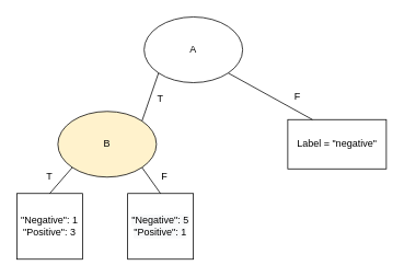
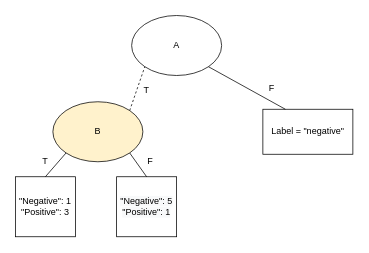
  <mxCell id="0" />
  <mxCell id="1" parent="0" />
  <mxCell id="2" value="A" style="ellipse;whiteSpace=wrap;html=1;" vertex="1" parent="1"><mxGeometry x="175" y="20" width="120" height="80" as="geometry" /></mxCell>
  <mxCell id="3" value="B" style="ellipse;whiteSpace=wrap;html=1;fillColor=#fff2cc;" vertex="1" parent="1"><mxGeometry x="70" y="135" width="120" height="80" as="geometry" /></mxCell>
  <mxCell id="4" value="Label = &quot;negative&quot;" style="rounded=0;whiteSpace=wrap;html=1;" vertex="1" parent="1"><mxGeometry x="350" y="145" width="120" height="60" as="geometry" /></mxCell>
- <mxCell id="5" value="" style="endArrow=none;html=1;entryX=0;entryY=1;entryDx=0;entryDy=0;exitX=1;exitY=0;exitDx=0;exitDy=0;" edge="1" parent="1" source="3" target="2"><mxGeometry width="50" height="50" relative="1" as="geometry"><mxPoint x="130" y="115" as="sourcePoint" /><mxPoint x="180" y="65" as="targetPoint" /></mxGeometry></mxCell>
+ <mxCell id="5" value="" style="endArrow=none;html=1;entryX=0;entryY=1;entryDx=0;entryDy=0;exitX=1;exitY=0;exitDx=0;exitDy=0;dashed=1;" edge="1" parent="1" source="3" target="2"><mxGeometry width="50" height="50" relative="1" as="geometry"><mxPoint x="130" y="115" as="sourcePoint" /><mxPoint x="180" y="65" as="targetPoint" /></mxGeometry></mxCell>
  <mxCell id="6" value="" style="endArrow=none;html=1;entryX=1;entryY=1;entryDx=0;entryDy=0;exitX=0.25;exitY=0;exitDx=0;exitDy=0;" edge="1" parent="1" source="4" target="2"><mxGeometry width="50" height="50" relative="1" as="geometry"><mxPoint x="170" y="305" as="sourcePoint" /><mxPoint x="220" y="255" as="targetPoint" /></mxGeometry></mxCell>
  <mxCell id="7" value="F" style="text;html=1;strokeColor=none;fillColor=none;align=center;verticalAlign=middle;whiteSpace=wrap;rounded=0;" vertex="1" parent="1"><mxGeometry x="342" y="107" width="40" height="20" as="geometry" /></mxCell>
  <mxCell id="8" value="T" style="text;html=1;strokeColor=none;fillColor=none;align=center;verticalAlign=middle;whiteSpace=wrap;rounded=0;" vertex="1" parent="1"><mxGeometry x="175" y="110" width="40" height="20" as="geometry" /></mxCell>
  <mxCell id="9" value="&quot;Negative&quot;: 1&lt;br&gt;&quot;Positive&quot;: 3" style="whiteSpace=wrap;html=1;aspect=fixed;" vertex="1" parent="1"><mxGeometry x="20" y="235" width="80" height="80" as="geometry" /></mxCell>
  <mxCell id="10" value="&lt;span style=&quot;color: rgb(0 , 0 , 0) ; font-family: &amp;#34;helvetica&amp;#34; ; font-size: 12px ; font-style: normal ; font-weight: 400 ; letter-spacing: normal ; text-align: center ; text-indent: 0px ; text-transform: none ; word-spacing: 0px ; background-color: rgb(248 , 249 , 250) ; display: inline ; float: none&quot;&gt;&quot;Negative&quot;: 5&lt;/span&gt;&lt;br style=&quot;color: rgb(0 , 0 , 0) ; font-family: &amp;#34;helvetica&amp;#34; ; font-size: 12px ; font-style: normal ; font-weight: 400 ; letter-spacing: normal ; text-align: center ; text-indent: 0px ; text-transform: none ; word-spacing: 0px ; background-color: rgb(248 , 249 , 250)&quot;&gt;&lt;span style=&quot;color: rgb(0 , 0 , 0) ; font-family: &amp;#34;helvetica&amp;#34; ; font-size: 12px ; font-style: normal ; font-weight: 400 ; letter-spacing: normal ; text-align: center ; text-indent: 0px ; text-transform: none ; word-spacing: 0px ; background-color: rgb(248 , 249 , 250) ; display: inline ; float: none&quot;&gt;&quot;Positive&quot;: 1&lt;/span&gt;" style="whiteSpace=wrap;html=1;aspect=fixed;" vertex="1" parent="1"><mxGeometry x="155" y="235" width="80" height="80" as="geometry" /></mxCell>
  <mxCell id="11" value="" style="endArrow=none;html=1;entryX=0;entryY=1;entryDx=0;entryDy=0;exitX=0.5;exitY=0;exitDx=0;exitDy=0;" edge="1" parent="1" source="9" target="3"><mxGeometry width="50" height="50" relative="1" as="geometry"><mxPoint x="-50" y="215" as="sourcePoint" /><mxPoint x="0" y="165" as="targetPoint" /></mxGeometry></mxCell>
  <mxCell id="12" value="" style="endArrow=none;html=1;entryX=1;entryY=1;entryDx=0;entryDy=0;exitX=0.5;exitY=0;exitDx=0;exitDy=0;" edge="1" parent="1" source="10" target="3"><mxGeometry width="50" height="50" relative="1" as="geometry"><mxPoint x="70" y="325" as="sourcePoint" /><mxPoint x="120" y="275" as="targetPoint" /></mxGeometry></mxCell>
  <mxCell id="13" value="T" style="text;html=1;strokeColor=none;fillColor=none;align=center;verticalAlign=middle;whiteSpace=wrap;rounded=0;" vertex="1" parent="1"><mxGeometry x="40" y="205" width="40" height="20" as="geometry" /></mxCell>
  <mxCell id="14" value="F" style="text;html=1;strokeColor=none;fillColor=none;align=center;verticalAlign=middle;whiteSpace=wrap;rounded=0;" vertex="1" parent="1"><mxGeometry x="180" y="205" width="40" height="20" as="geometry" /></mxCell>
